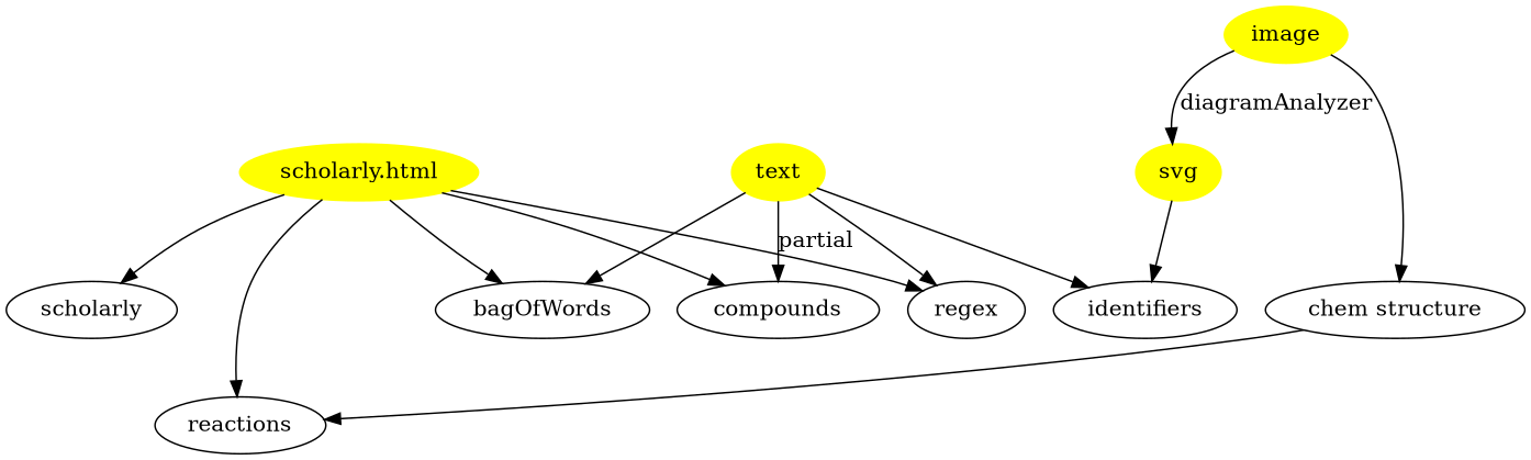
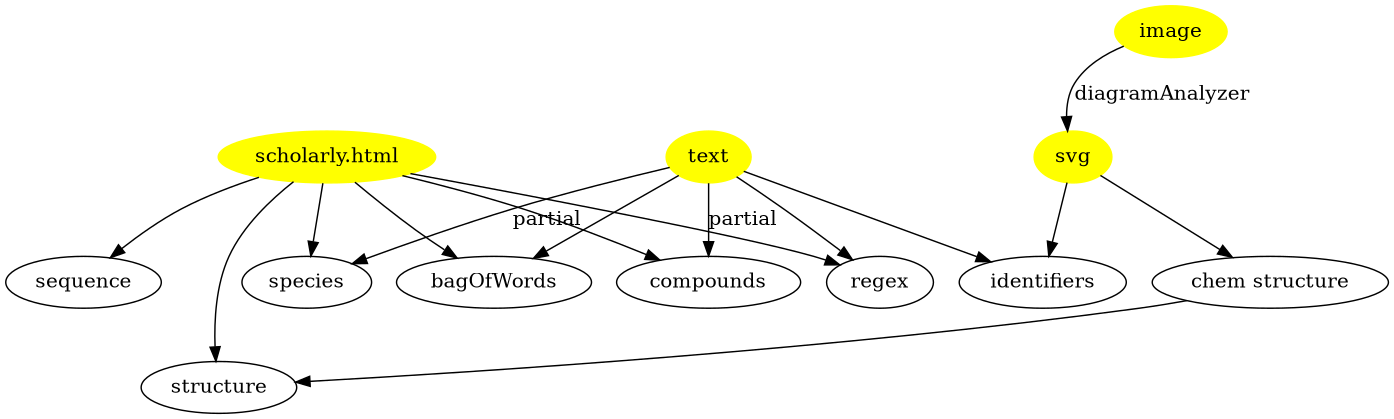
  digraph {
    n1 [color=yellow label="scholarly.html" style=filled]
    n2 [label=bagOfWords]
    n3 [label=regex]
-   n5 [label=scholarly]
+   n4 [label=species]
+   n5 [label=sequence]
    n6 [label=compounds]
-   n7 [label=reactions]
+   n7 [label=structure]
    n8 [label=identifiers]
    n9 [color=yellow label=text style=filled]
    n10 [color=yellow label=image style=filled]
    n11 [color=yellow label=svg style=filled]
    n12 [label="chem structure"]
    n1 -> n2
    n1 -> n3
+   n1 -> n4
    n1 -> n5
    n1 -> n6
    n1 -> n7
    n9 -> n2
    n9 -> n3
+   n9 -> n4 [label=partial]
    n9 -> n6 [label=partial]
    n9 -> n8
    n10 -> n11 [label=diagramAnalyzer]
    n11 -> n8
-   n10 -> n12
+   n11 -> n12
    n12 -> n7
  }
